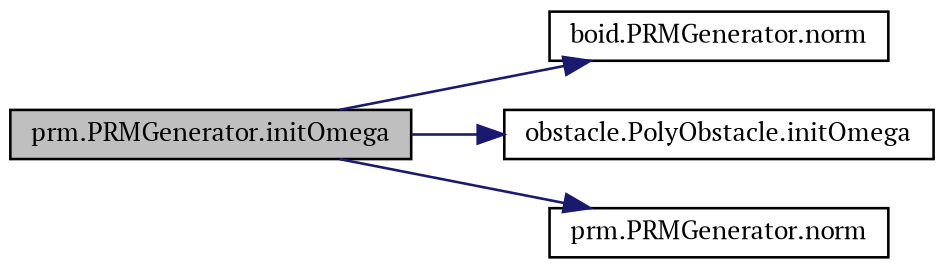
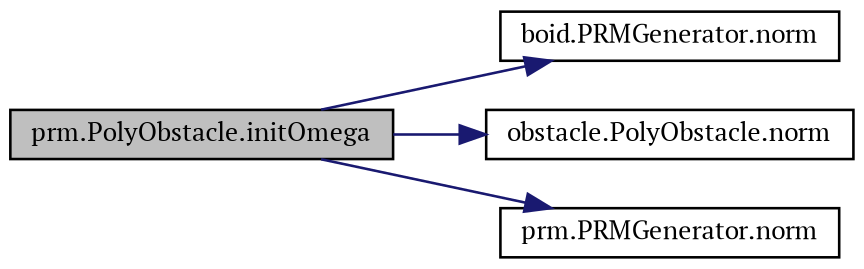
  digraph {
    fontname="PT Serif"
    rankdir=LR
    node [color=black fillcolor=white fontname="PT Serif" fontsize=10 shape=record style=filled]
    edge [color=midnightblue fontname="PT Serif" fontsize=10 labelfontname=Helvetica labelfontsize=10 style=solid]
-   n1 [fillcolor=grey75 fontcolor=black height=0.2 label="prm.PRMGenerator.initOmega" width=0.4]
+   n1 [fillcolor=grey75 fontcolor=black height=0.2 label="prm.PolyObstacle.initOmega" width=0.4]
    n2 [height=0.2 label="boid.PRMGenerator.norm" width=0.4]
-   n3 [height=0.2 label="obstacle.PolyObstacle.initOmega" width=0.4]
+   n3 [height=0.2 label="obstacle.PolyObstacle.norm" width=0.4]
    n4 [height=0.2 label="prm.PRMGenerator.norm" width=0.4]
    n1 -> n2
    n1 -> n3
    n1 -> n4
  }
